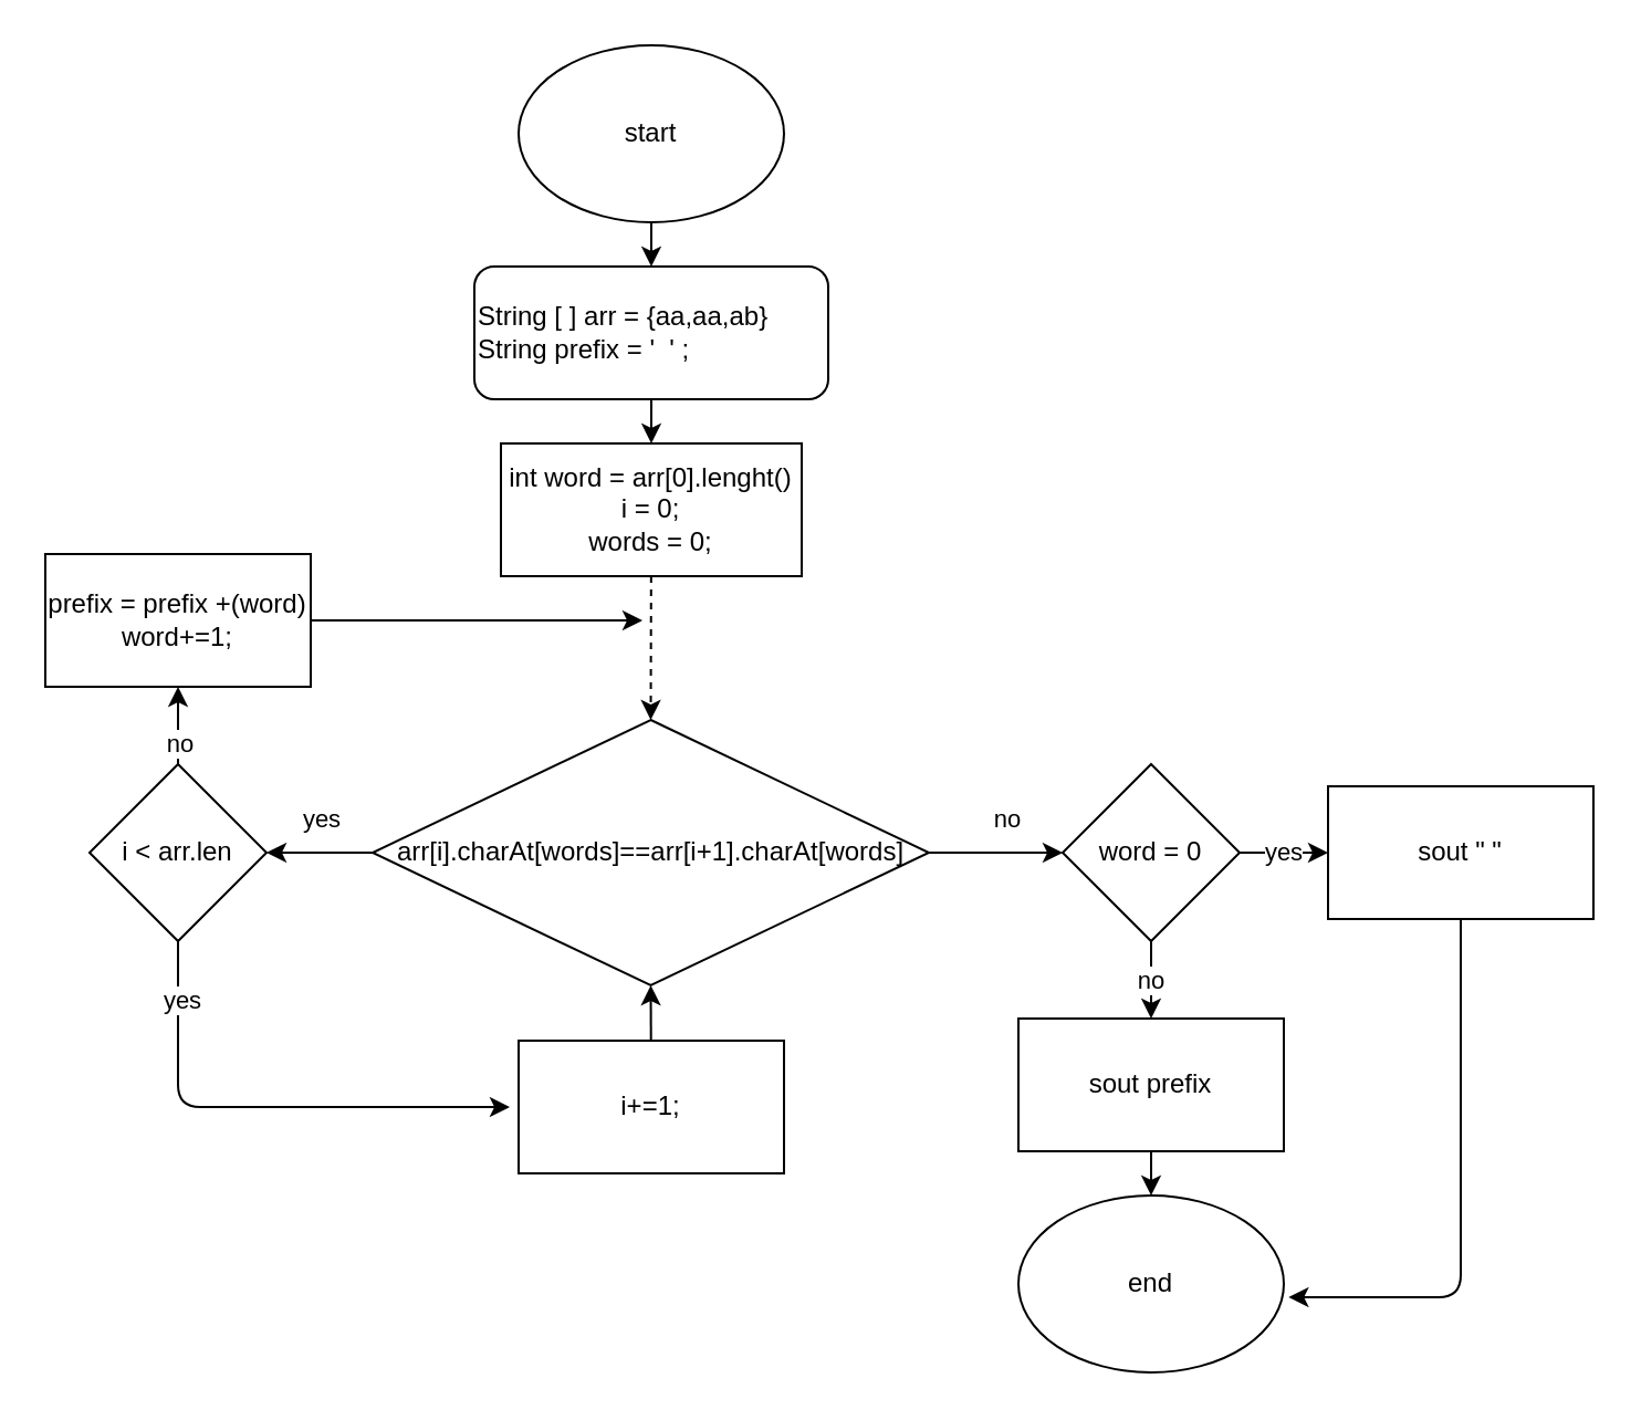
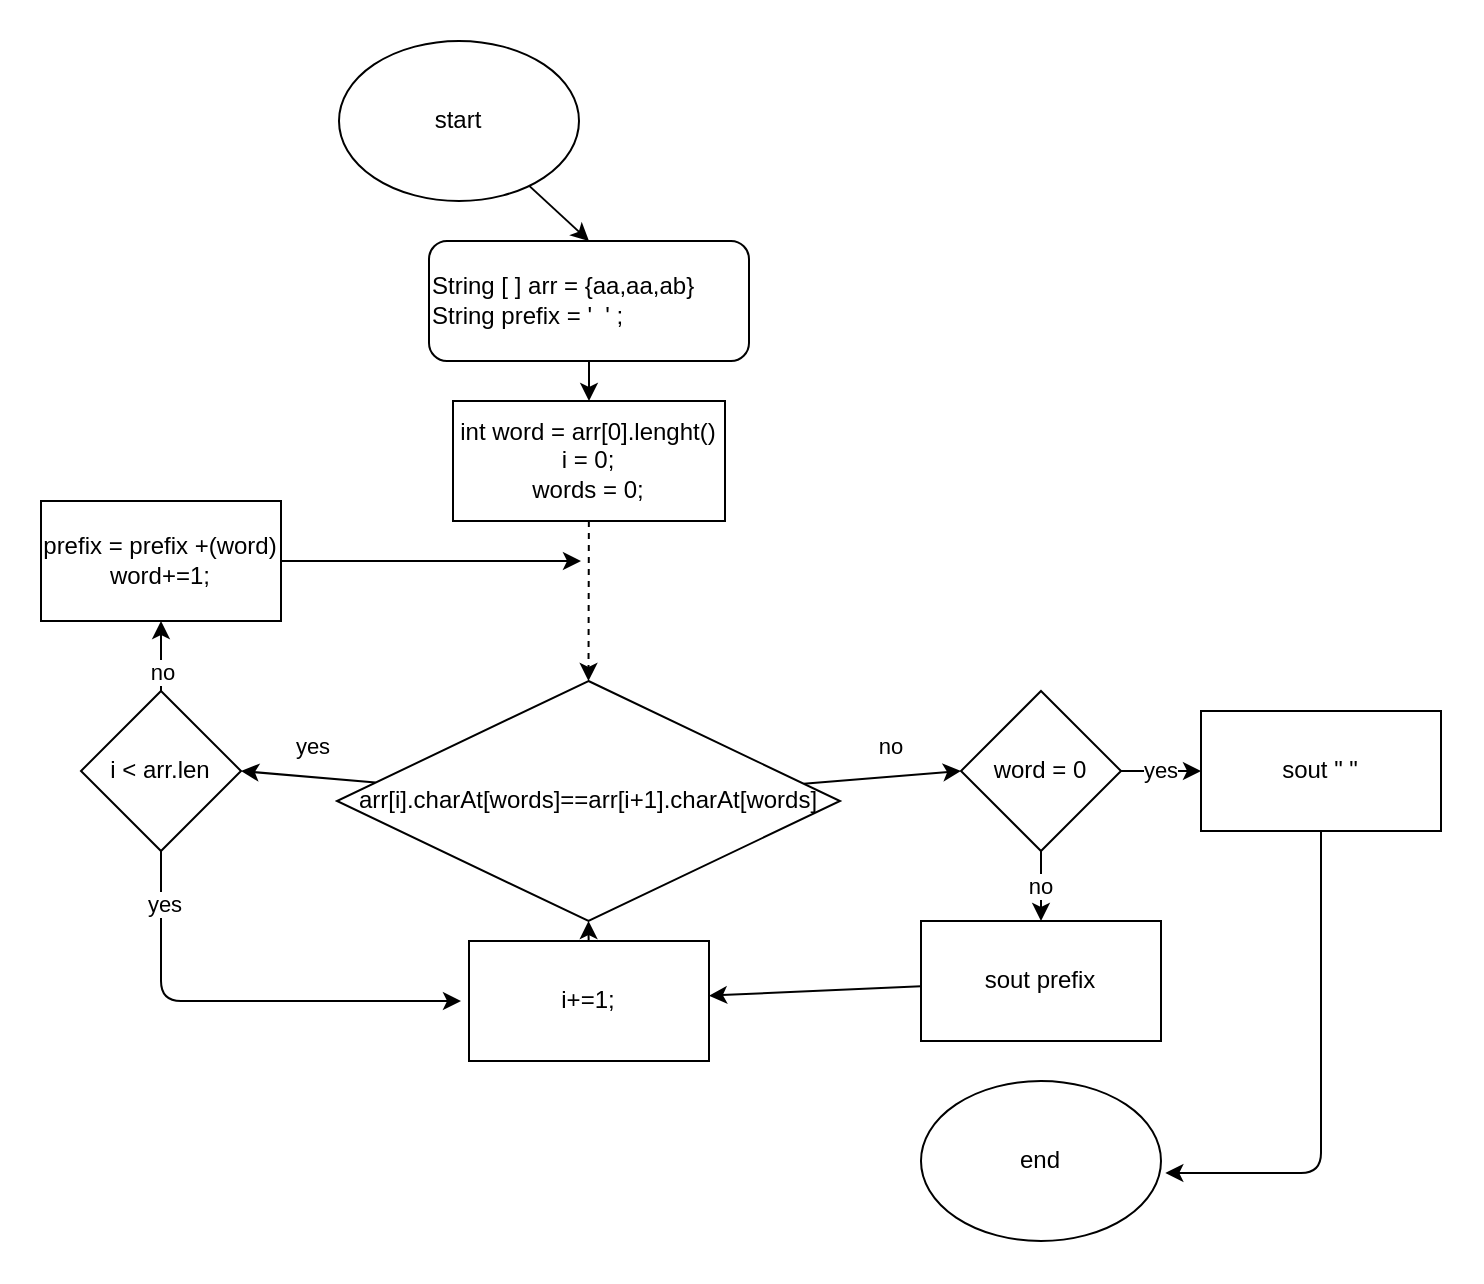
  <mxCell id="0" />
  <mxCell id="1" parent="0" />
  <mxCell id="2" style="edgeStyle=none;html=1;entryX=0.5;entryY=0;entryDx=0;entryDy=0;" edge="1" parent="1" source="3" target="5"><mxGeometry relative="1" as="geometry" /></mxCell>
  <mxCell id="3" value="String [ ] arr = {aa,aa,ab}&lt;br&gt;String prefix = '&amp;nbsp; ' ;&amp;nbsp;" style="rounded=1;whiteSpace=wrap;html=1;align=left;" vertex="1" parent="1"><mxGeometry x="214" y="120" width="160" height="60" as="geometry" /></mxCell>
  <mxCell id="4" style="edgeStyle=none;html=1;entryX=0.5;entryY=0;entryDx=0;entryDy=0;dashed=1;" edge="1" parent="1" source="5" target="10"><mxGeometry relative="1" as="geometry" /></mxCell>
  <mxCell id="5" value="int word = arr[0].lenght()&lt;br&gt;i = 0;&lt;br&gt;words = 0;" style="rounded=0;whiteSpace=wrap;html=1;" vertex="1" parent="1"><mxGeometry x="226" y="200" width="136" height="60" as="geometry" /></mxCell>
  <mxCell id="6" style="edgeStyle=none;html=1;entryX=0.5;entryY=0;entryDx=0;entryDy=0;" edge="1" parent="1" source="7" target="3"><mxGeometry relative="1" as="geometry" /></mxCell>
- <mxCell id="7" value="start" style="ellipse;whiteSpace=wrap;html=1;" vertex="1" parent="1"><mxGeometry x="234" y="20" width="120" height="80" as="geometry" /></mxCell>
+ <mxCell id="7" value="start" style="ellipse;whiteSpace=wrap;html=1;" vertex="1" parent="1"><mxGeometry x="169" y="20" width="120" height="80" as="geometry" /></mxCell>
  <mxCell id="8" value="no" style="edgeStyle=none;html=1;" edge="1" parent="1" source="10"><mxGeometry x="0.149" y="15" relative="1" as="geometry"><mxPoint x="480" y="385" as="targetPoint" /><mxPoint as="offset" /></mxGeometry></mxCell>
  <mxCell id="9" value="yes" style="edgeStyle=none;html=1;" edge="1" parent="1" source="10"><mxGeometry x="-0.026" y="-15" relative="1" as="geometry"><mxPoint x="120" y="385" as="targetPoint" /><mxPoint as="offset" /></mxGeometry></mxCell>
- <mxCell id="10" value="arr[i].charAt[words]==arr[i+1].charAt[words]" style="rhombus;whiteSpace=wrap;html=1;" vertex="1" parent="1"><mxGeometry x="168" y="325" width="251.5" height="120" as="geometry" /></mxCell>
+ <mxCell id="10" value="arr[i].charAt[words]==arr[i+1].charAt[words]" style="rhombus;whiteSpace=wrap;html=1;" vertex="1" parent="1"><mxGeometry x="168" y="340" width="251.5" height="120" as="geometry" /></mxCell>
  <mxCell id="11" style="edgeStyle=none;html=1;entryX=0.5;entryY=1;entryDx=0;entryDy=0;" edge="1" parent="1" source="12" target="10"><mxGeometry relative="1" as="geometry"><mxPoint x="294" y="450" as="targetPoint" /></mxGeometry></mxCell>
  <mxCell id="12" value="i+=1;" style="rounded=0;whiteSpace=wrap;html=1;" vertex="1" parent="1"><mxGeometry x="234" y="470" width="120" height="60" as="geometry" /></mxCell>
  <mxCell id="13" style="edgeStyle=none;html=1;" edge="1" parent="1" source="17"><mxGeometry relative="1" as="geometry"><mxPoint x="80" y="310" as="targetPoint" /></mxGeometry></mxCell>
  <mxCell id="14" value="no" style="edgeLabel;html=1;align=center;verticalAlign=middle;resizable=0;points=[];" vertex="1" connectable="0" parent="13"><mxGeometry x="-0.409" relative="1" as="geometry"><mxPoint as="offset" /></mxGeometry></mxCell>
  <mxCell id="15" style="edgeStyle=none;html=1;" edge="1" parent="1" source="17"><mxGeometry relative="1" as="geometry"><mxPoint x="230" y="500" as="targetPoint" /><Array as="points"><mxPoint x="80" y="500" /></Array></mxGeometry></mxCell>
  <mxCell id="16" value="yes" style="edgeLabel;html=1;align=center;verticalAlign=middle;resizable=0;points=[];" vertex="1" connectable="0" parent="15"><mxGeometry x="-0.767" y="1" relative="1" as="geometry"><mxPoint as="offset" /></mxGeometry></mxCell>
  <mxCell id="17" value="i &amp;lt; arr.len" style="rhombus;whiteSpace=wrap;html=1;" vertex="1" parent="1"><mxGeometry x="40" y="345" width="80" height="80" as="geometry" /></mxCell>
  <mxCell id="18" style="edgeStyle=none;html=1;" edge="1" parent="1" source="19"><mxGeometry relative="1" as="geometry"><mxPoint x="290" y="280" as="targetPoint" /></mxGeometry></mxCell>
  <mxCell id="19" value="prefix = prefix +(word)&lt;br&gt;word+=1;" style="rounded=0;whiteSpace=wrap;html=1;" vertex="1" parent="1"><mxGeometry x="20" y="250" width="120" height="60" as="geometry" /></mxCell>
  <mxCell id="20" value="yes" style="edgeStyle=none;html=1;entryX=0;entryY=0.5;entryDx=0;entryDy=0;" edge="1" parent="1" source="22" target="24"><mxGeometry relative="1" as="geometry" /></mxCell>
  <mxCell id="21" value="no" style="edgeStyle=none;html=1;entryX=0.5;entryY=0;entryDx=0;entryDy=0;" edge="1" parent="1" source="22" target="27"><mxGeometry relative="1" as="geometry" /></mxCell>
  <mxCell id="22" value="word = 0" style="rhombus;whiteSpace=wrap;html=1;" vertex="1" parent="1"><mxGeometry x="480" y="345" width="80" height="80" as="geometry" /></mxCell>
  <mxCell id="23" style="edgeStyle=none;html=1;entryX=1.018;entryY=0.575;entryDx=0;entryDy=0;entryPerimeter=0;" edge="1" parent="1" source="24" target="25"><mxGeometry relative="1" as="geometry"><Array as="points"><mxPoint x="660" y="586" /></Array></mxGeometry></mxCell>
  <mxCell id="24" value="sout &quot; &quot;" style="rounded=0;whiteSpace=wrap;html=1;" vertex="1" parent="1"><mxGeometry x="600" y="355" width="120" height="60" as="geometry" /></mxCell>
  <mxCell id="25" value="end" style="ellipse;whiteSpace=wrap;html=1;" vertex="1" parent="1"><mxGeometry x="460" y="540" width="120" height="80" as="geometry" /></mxCell>
- <mxCell id="26" style="edgeStyle=none;html=1;" edge="1" parent="1" source="27" target="25"><mxGeometry relative="1" as="geometry" /></mxCell>
+ <mxCell id="26" style="edgeStyle=none;html=1;" edge="1" parent="1" source="27" target="12"><mxGeometry relative="1" as="geometry" /></mxCell>
  <mxCell id="27" value="sout prefix" style="rounded=0;whiteSpace=wrap;html=1;" vertex="1" parent="1"><mxGeometry x="460" y="460" width="120" height="60" as="geometry" /></mxCell>
